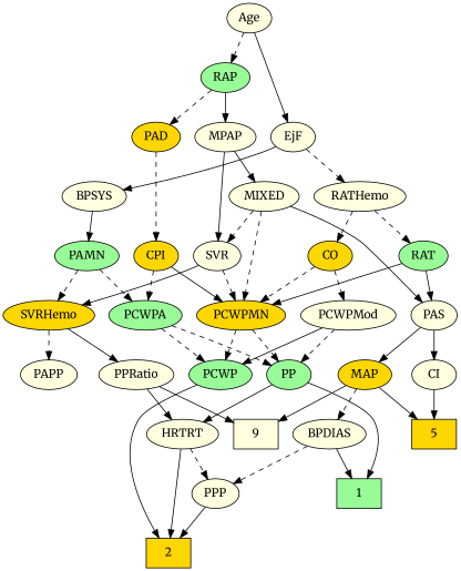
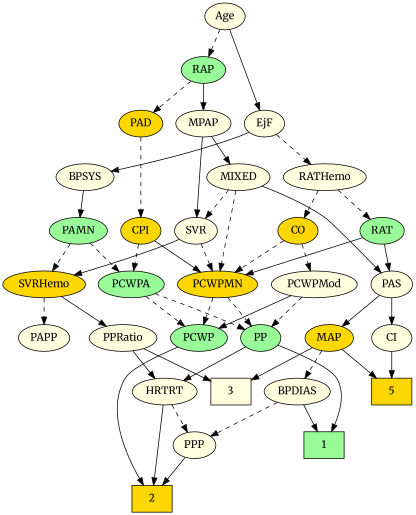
  strict digraph {
    fontname=Merriweather
    node [fillcolor=lightyellow fontname=Merriweather style=filled]
    edge [fontname=Merriweather style=solid]
    1 [fillcolor=palegreen height=0.5 shape=box width=0.75]
    2 [fillcolor=gold height=0.5 shape=box width=0.75]
-   3 [height=0.5 shape=box width=0.75 label=9]
+   3 [height=0.5 shape=box width=0.75]
    5 [fillcolor=gold height=0.5 shape=box width=0.75]
    Age [height=0.5 width=0.75]
    EjF [height=0.5 width=0.75]
    RAP [fillcolor=palegreen height=0.5 width=0.77632]
    BPSYS [height=0.5 width=1.0471]
    RATHemo [height=0.5 width=1.3721]
    MPAP [height=0.5 width=0.97491]
    PAD [fillcolor=gold height=0.5 width=0.79437]
    PAMN [fillcolor=palegreen height=0.5 width=1.011]
    CO [fillcolor=gold height=0.5 width=0.75]
    RAT [fillcolor=palegreen height=0.5 width=0.75827]
    SVR [height=0.5 width=0.77632]
    MIXED [height=0.5 width=1.1193]
    CPI [fillcolor=gold height=0.5 width=0.75]
    PCWPMN [fillcolor=gold height=0.5 width=1.3902]
    SVRHemo [fillcolor=gold height=0.5 width=1.3902]
    PCWPA [fillcolor=palegreen height=0.5 width=1.1555]
    PCWPMod [height=0.5 width=1.4443]
    PAS [height=0.5 width=0.75]
    MAP [fillcolor=gold height=0.5 width=0.84854]
    CI [height=0.5 width=0.75]
    PP [fillcolor=palegreen height=0.5 width=0.75]
    PCWP [fillcolor=palegreen height=0.5 width=0.97491]
    BPDIAS [height=0.5 width=1.1735]
    HRTRT [height=0.5 width=1.1013]
    PPRatio [height=0.5 width=1.1013]
    PAPP [height=0.5 width=0.88464]
    PPP [height=0.5 width=0.75]
    Age -> EjF
    Age -> RAP [style=dashed]
    EjF -> BPSYS
    EjF -> RATHemo [style=dashed]
    RAP -> MPAP
    RAP -> PAD [style=dashed]
    BPSYS -> PAMN
    RATHemo -> CO [style=dashed]
    RATHemo -> RAT [style=dashed]
    MPAP -> SVR
    MPAP -> MIXED
    PAD -> CPI [style=dashed]
    PAMN -> SVRHemo [style=dashed]
    PAMN -> PCWPA [style=dashed]
    CO -> PCWPMN [style=dashed]
    CO -> PCWPMod [style=dashed]
    RAT -> PCWPMN
    RAT -> PAS
    SVR -> PCWPMN [style=dashed]
    SVR -> SVRHemo
    MIXED -> SVR [style=dashed]
    MIXED -> PCWPMN [style=dashed]
    MIXED -> PAS
    CPI -> PCWPMN
    CPI -> PCWPA [style=dashed]
    PCWPMN -> PP [style=dashed]
    PCWPMN -> PCWP [style=dashed]
    SVRHemo -> PPRatio
    SVRHemo -> PAPP [style=dashed]
    PCWPA -> PP [style=dashed]
    PCWPA -> PCWP [style=dashed]
    PCWPMod -> PP [style=dashed]
    PCWPMod -> PCWP
    PAS -> MAP
    PAS -> CI
    MAP -> 3
    MAP -> 5
    MAP -> BPDIAS [style=dashed]
    CI -> 5
    PP -> 1
    PP -> HRTRT
    PCWP -> 2
    BPDIAS -> 1
    BPDIAS -> PPP [style=dashed]
    HRTRT -> 2
    HRTRT -> PPP [style=dashed]
    PPRatio -> 3
    PPRatio -> HRTRT
    PPP -> 2
  }
